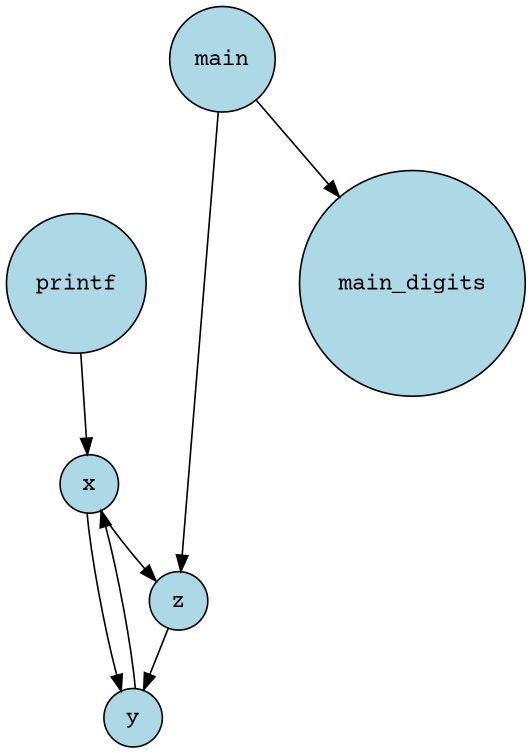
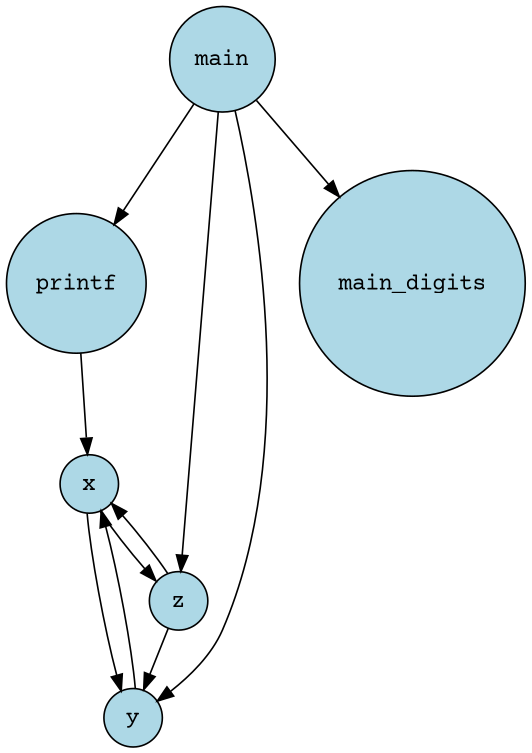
  digraph {
    fontname="Courier Prime"
    node [fillcolor=lightblue fontname="Courier Prime" shape=circle style=filled]
    edge [fontname="Courier Prime"]
    main
    printf
    y
    z
    n5 [label=main_digits]
    x
+   main -> printf
+   main -> y
    main -> z
    main -> n5
    printf -> x
    y -> x
    z -> y
+   z -> x
    x -> y
    x -> z
  }
